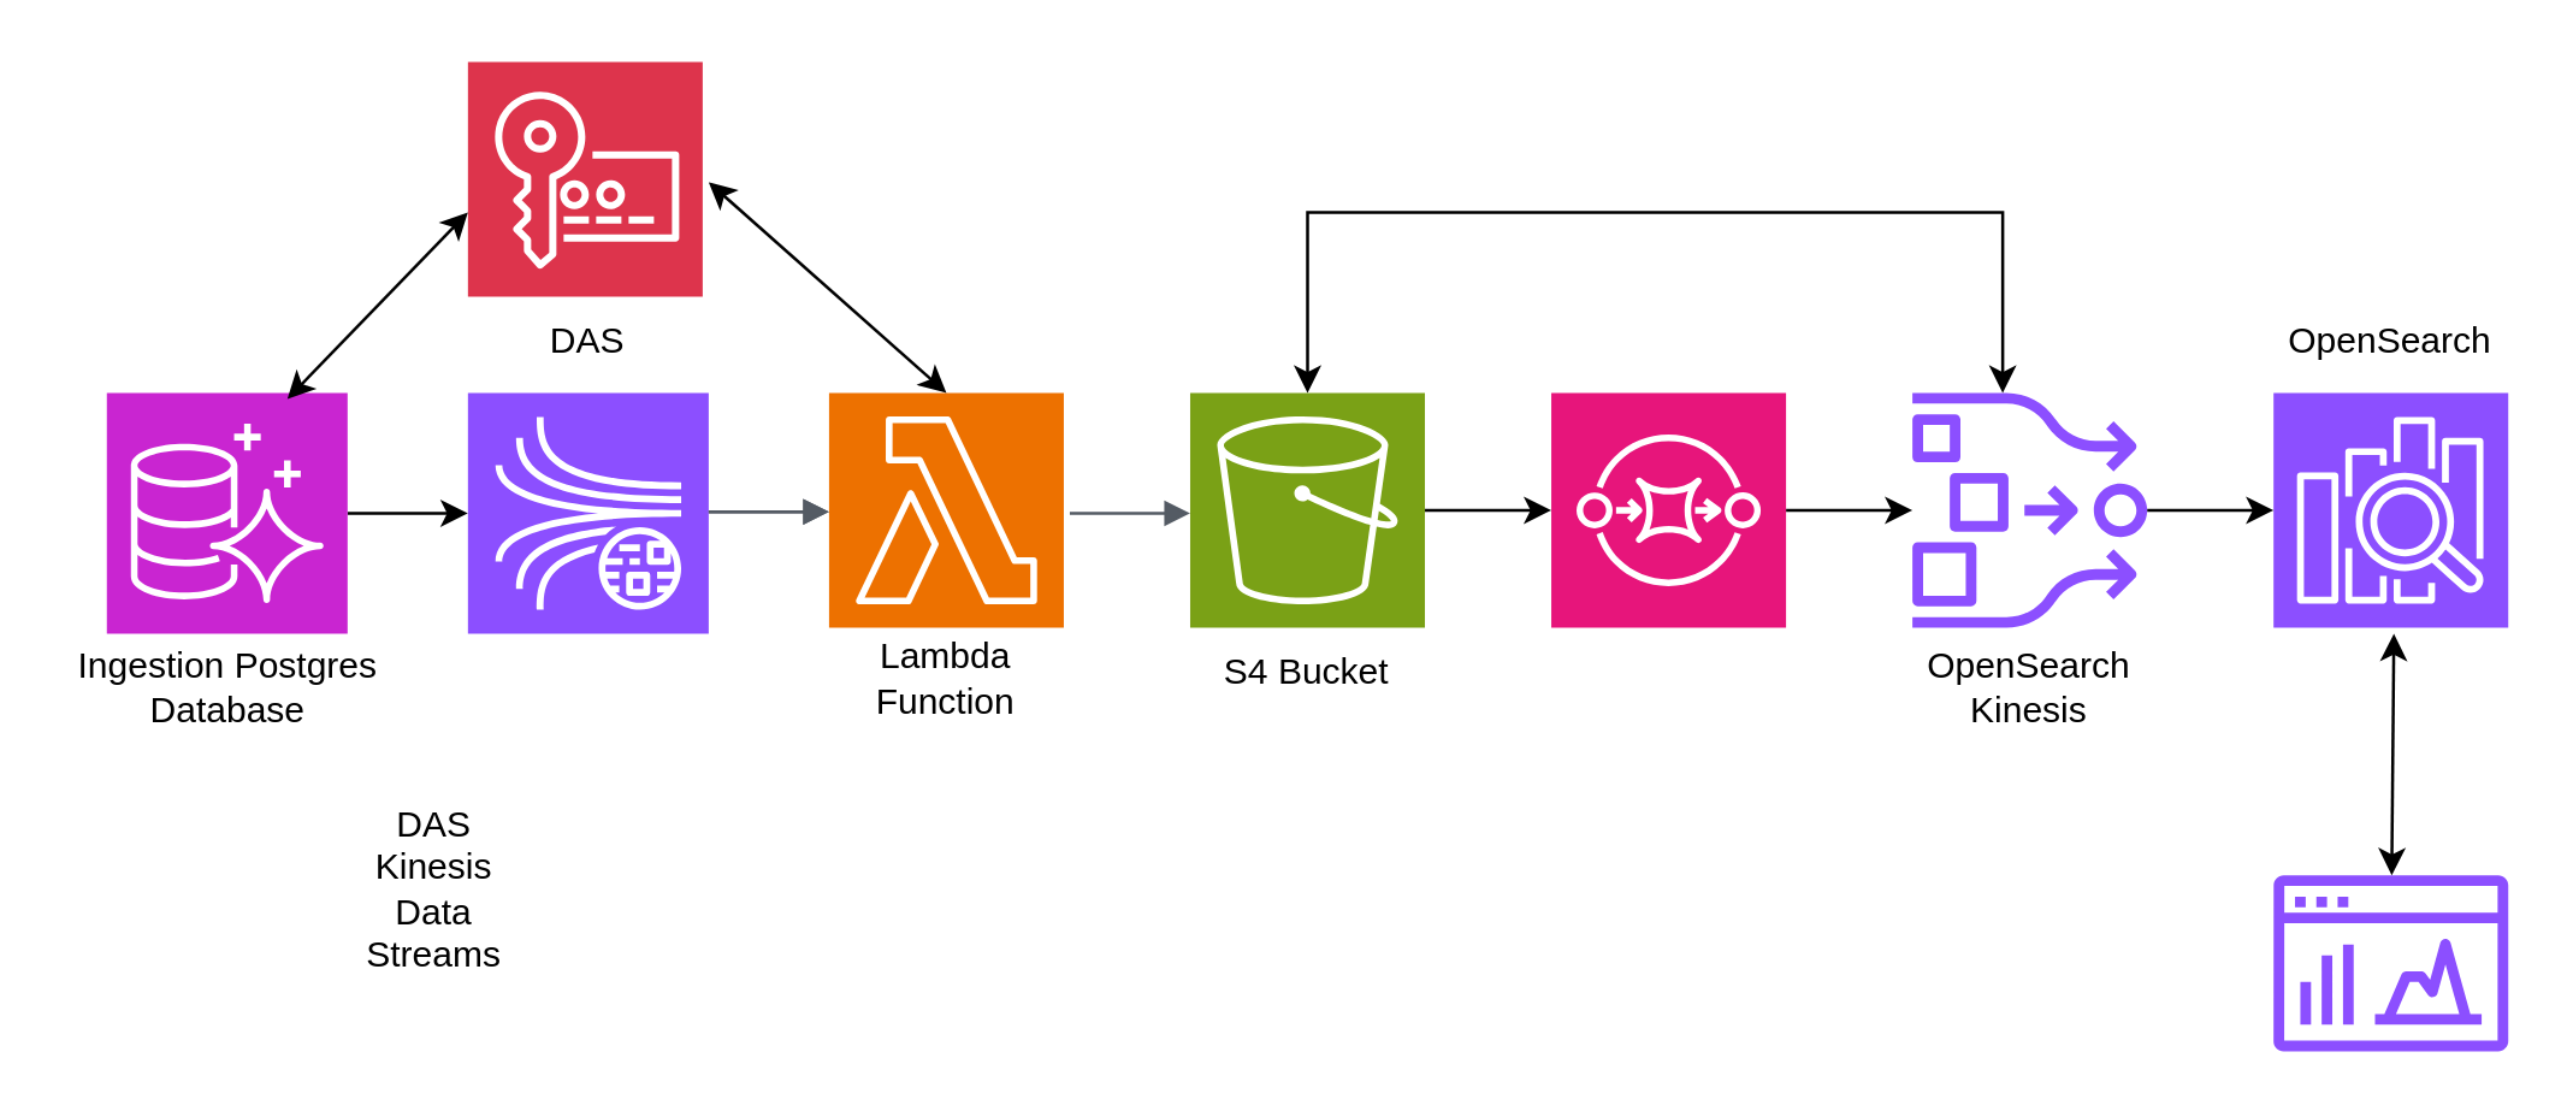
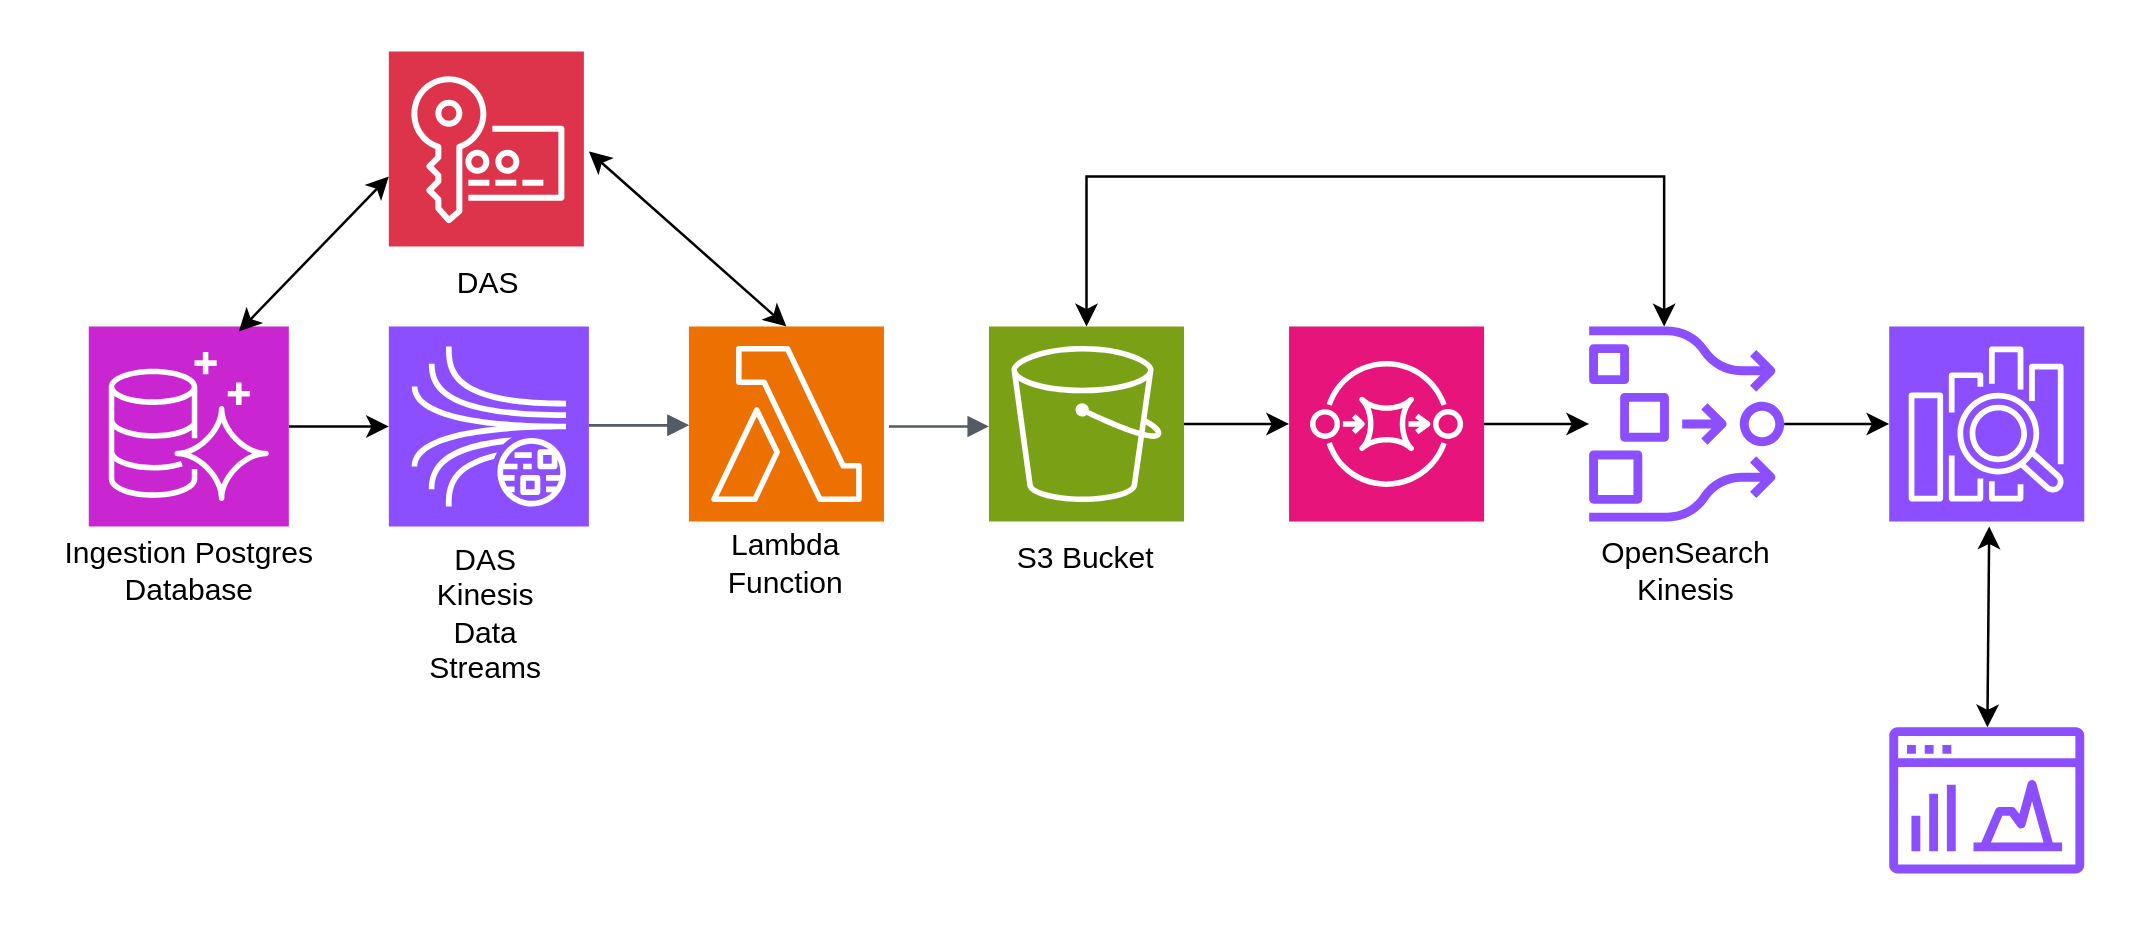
  <mxCell id="0" />
  <mxCell id="1" parent="0" />
  <mxCell id="2" value="" style="edgeStyle=orthogonalEdgeStyle;rounded=0;orthogonalLoop=1;jettySize=auto;html=1;" edge="1" parent="1" source="3" target="4"><mxGeometry relative="1" as="geometry" /></mxCell>
  <mxCell id="3" value="" style="sketch=0;points=[[0,0,0],[0.25,0,0],[0.5,0,0],[0.75,0,0],[1,0,0],[0,1,0],[0.25,1,0],[0.5,1,0],[0.75,1,0],[1,1,0],[0,0.25,0],[0,0.5,0],[0,0.75,0],[1,0.25,0],[1,0.5,0],[1,0.75,0]];outlineConnect=0;fontColor=#232F3E;fillColor=#C925D1;strokeColor=#ffffff;dashed=0;verticalLabelPosition=bottom;verticalAlign=top;align=center;html=1;fontSize=12;fontStyle=0;aspect=fixed;shape=mxgraph.aws4.resourceIcon;resIcon=mxgraph.aws4.aurora;" vertex="1" parent="1"><mxGeometry x="35" y="130" width="80" height="80" as="geometry" /></mxCell>
  <mxCell id="4" value="" style="sketch=0;points=[[0,0,0],[0.25,0,0],[0.5,0,0],[0.75,0,0],[1,0,0],[0,1,0],[0.25,1,0],[0.5,1,0],[0.75,1,0],[1,1,0],[0,0.25,0],[0,0.5,0],[0,0.75,0],[1,0.25,0],[1,0.5,0],[1,0.75,0]];outlineConnect=0;fontColor=#232F3E;fillColor=#8C4FFF;strokeColor=#ffffff;dashed=0;verticalLabelPosition=bottom;verticalAlign=top;align=center;html=1;fontSize=12;fontStyle=0;aspect=fixed;shape=mxgraph.aws4.resourceIcon;resIcon=mxgraph.aws4.kinesis_data_streams;" vertex="1" parent="1"><mxGeometry x="155" y="130" width="80" height="80" as="geometry" /></mxCell>
  <mxCell id="5" value="" style="sketch=0;points=[[0,0,0],[0.25,0,0],[0.5,0,0],[0.75,0,0],[1,0,0],[0,1,0],[0.25,1,0],[0.5,1,0],[0.75,1,0],[1,1,0],[0,0.25,0],[0,0.5,0],[0,0.75,0],[1,0.25,0],[1,0.5,0],[1,0.75,0]];outlineConnect=0;fontColor=#232F3E;fillColor=#ED7100;strokeColor=#ffffff;dashed=0;verticalLabelPosition=bottom;verticalAlign=top;align=center;html=1;fontSize=12;fontStyle=0;aspect=fixed;shape=mxgraph.aws4.resourceIcon;resIcon=mxgraph.aws4.lambda;" vertex="1" parent="1"><mxGeometry x="275" y="130" width="78" height="78" as="geometry" /></mxCell>
  <mxCell id="6" value="" style="edgeStyle=orthogonalEdgeStyle;rounded=0;orthogonalLoop=1;jettySize=auto;html=1;" edge="1" parent="1" source="7" target="9"><mxGeometry relative="1" as="geometry" /></mxCell>
  <mxCell id="7" value="" style="sketch=0;points=[[0,0,0],[0.25,0,0],[0.5,0,0],[0.75,0,0],[1,0,0],[0,1,0],[0.25,1,0],[0.5,1,0],[0.75,1,0],[1,1,0],[0,0.25,0],[0,0.5,0],[0,0.75,0],[1,0.25,0],[1,0.5,0],[1,0.75,0]];outlineConnect=0;fontColor=#232F3E;fillColor=#7AA116;strokeColor=#ffffff;dashed=0;verticalLabelPosition=bottom;verticalAlign=top;align=center;html=1;fontSize=12;fontStyle=0;aspect=fixed;shape=mxgraph.aws4.resourceIcon;resIcon=mxgraph.aws4.s3;" vertex="1" parent="1"><mxGeometry x="395" y="130" width="78" height="78" as="geometry" /></mxCell>
  <mxCell id="8" value="" style="edgeStyle=orthogonalEdgeStyle;rounded=0;orthogonalLoop=1;jettySize=auto;html=1;" edge="1" parent="1" source="9" target="11"><mxGeometry relative="1" as="geometry" /></mxCell>
  <mxCell id="9" value="" style="sketch=0;points=[[0,0,0],[0.25,0,0],[0.5,0,0],[0.75,0,0],[1,0,0],[0,1,0],[0.25,1,0],[0.5,1,0],[0.75,1,0],[1,1,0],[0,0.25,0],[0,0.5,0],[0,0.75,0],[1,0.25,0],[1,0.5,0],[1,0.75,0]];outlineConnect=0;fontColor=#232F3E;fillColor=#E7157B;strokeColor=#ffffff;dashed=0;verticalLabelPosition=bottom;verticalAlign=top;align=center;html=1;fontSize=12;fontStyle=0;aspect=fixed;shape=mxgraph.aws4.resourceIcon;resIcon=mxgraph.aws4.sqs;" vertex="1" parent="1"><mxGeometry x="515" y="130" width="78" height="78" as="geometry" /></mxCell>
  <mxCell id="10" value="" style="edgeStyle=orthogonalEdgeStyle;rounded=0;orthogonalLoop=1;jettySize=auto;html=1;" edge="1" parent="1" source="11" target="12"><mxGeometry relative="1" as="geometry" /></mxCell>
  <mxCell id="11" value="" style="sketch=0;outlineConnect=0;fontColor=#232F3E;gradientColor=none;fillColor=#8C4FFF;strokeColor=none;dashed=0;verticalLabelPosition=bottom;verticalAlign=top;align=center;html=1;fontSize=12;fontStyle=0;aspect=fixed;pointerEvents=1;shape=mxgraph.aws4.opensearch_ingestion;" vertex="1" parent="1"><mxGeometry x="635" y="130" width="78" height="78" as="geometry" /></mxCell>
  <mxCell id="12" value="" style="sketch=0;points=[[0,0,0],[0.25,0,0],[0.5,0,0],[0.75,0,0],[1,0,0],[0,1,0],[0.25,1,0],[0.5,1,0],[0.75,1,0],[1,1,0],[0,0.25,0],[0,0.5,0],[0,0.75,0],[1,0.25,0],[1,0.5,0],[1,0.75,0]];outlineConnect=0;fontColor=#232F3E;fillColor=#8C4FFF;strokeColor=#ffffff;dashed=0;verticalLabelPosition=bottom;verticalAlign=top;align=center;html=1;fontSize=12;fontStyle=0;aspect=fixed;shape=mxgraph.aws4.resourceIcon;resIcon=mxgraph.aws4.elasticsearch_service;" vertex="1" parent="1"><mxGeometry x="755" y="130" width="78" height="78" as="geometry" /></mxCell>
  <mxCell id="13" value="" style="edgeStyle=orthogonalEdgeStyle;html=1;endArrow=block;elbow=vertical;startArrow=none;endFill=1;strokeColor=#545B64;rounded=0;" edge="1" parent="1"><mxGeometry width="100" relative="1" as="geometry"><mxPoint x="235" y="169.5" as="sourcePoint" /><mxPoint x="275" y="169.5" as="targetPoint" /><Array as="points"><mxPoint x="235" y="169.5" /><mxPoint x="235" y="169.5" /></Array></mxGeometry></mxCell>
  <mxCell id="14" value="" style="edgeStyle=orthogonalEdgeStyle;html=1;endArrow=block;elbow=vertical;startArrow=none;endFill=1;strokeColor=#545B64;rounded=0;" edge="1" parent="1"><mxGeometry width="100" relative="1" as="geometry"><mxPoint x="235" y="169.5" as="sourcePoint" /><mxPoint x="275" y="169.5" as="targetPoint" /><Array as="points"><mxPoint x="235" y="169.5" /><mxPoint x="235" y="169.5" /></Array></mxGeometry></mxCell>
  <mxCell id="15" value="" style="edgeStyle=orthogonalEdgeStyle;html=1;endArrow=block;elbow=vertical;startArrow=none;endFill=1;strokeColor=#545B64;rounded=0;" edge="1" parent="1"><mxGeometry width="100" relative="1" as="geometry"><mxPoint x="355" y="170" as="sourcePoint" /><mxPoint x="395" y="170" as="targetPoint" /><Array as="points"><mxPoint x="355" y="170" /><mxPoint x="355" y="170" /></Array></mxGeometry></mxCell>
  <mxCell id="16" value="" style="endArrow=classic;startArrow=classic;html=1;rounded=0;entryX=0.5;entryY=0;entryDx=0;entryDy=0;entryPerimeter=0;edgeStyle=orthogonalEdgeStyle;" edge="1" parent="1" source="11" target="7"><mxGeometry width="50" height="50" relative="1" as="geometry"><mxPoint x="665" y="71" as="sourcePoint" /><mxPoint x="443.988" y="70" as="targetPoint" /><Array as="points"><mxPoint x="665" y="70" /><mxPoint x="434" y="70" /></Array></mxGeometry></mxCell>
  <mxCell id="17" value="" style="sketch=0;points=[[0,0,0],[0.25,0,0],[0.5,0,0],[0.75,0,0],[1,0,0],[0,1,0],[0.25,1,0],[0.5,1,0],[0.75,1,0],[1,1,0],[0,0.25,0],[0,0.5,0],[0,0.75,0],[1,0.25,0],[1,0.5,0],[1,0.75,0]];outlineConnect=0;fontColor=#232F3E;fillColor=#DD344C;strokeColor=#ffffff;dashed=0;verticalLabelPosition=bottom;verticalAlign=top;align=center;html=1;fontSize=12;fontStyle=0;aspect=fixed;shape=mxgraph.aws4.resourceIcon;resIcon=mxgraph.aws4.key_management_service;" vertex="1" parent="1"><mxGeometry x="155" y="20" width="78" height="78" as="geometry" /></mxCell>
  <mxCell id="18" value="" style="endArrow=classic;startArrow=classic;html=1;exitX=0.5;exitY=0;exitDx=0;exitDy=0;exitPerimeter=0;" edge="1" parent="1" source="5"><mxGeometry width="50" height="50" relative="1" as="geometry"><mxPoint x="275" y="120" as="sourcePoint" /><mxPoint x="235" y="60" as="targetPoint" /></mxGeometry></mxCell>
  <mxCell id="19" value="" style="endArrow=classic;startArrow=classic;html=1;exitX=0.5;exitY=0;exitDx=0;exitDy=0;exitPerimeter=0;entryX=0;entryY=0.5;entryDx=0;entryDy=0;entryPerimeter=0;" edge="1" parent="1"><mxGeometry width="50" height="50" relative="1" as="geometry"><mxPoint x="95" y="132" as="sourcePoint" /><mxPoint x="155" y="70" as="targetPoint" /></mxGeometry></mxCell>
  <mxCell id="20" value="" style="sketch=0;outlineConnect=0;fontColor=#232F3E;gradientColor=none;fillColor=#8C4FFF;strokeColor=none;dashed=0;verticalLabelPosition=bottom;verticalAlign=top;align=center;html=1;fontSize=12;fontStyle=0;aspect=fixed;pointerEvents=1;shape=mxgraph.aws4.opensearch_dashboards;" vertex="1" parent="1"><mxGeometry x="755" y="290" width="78" height="59" as="geometry" /></mxCell>
  <mxCell id="21" value="" style="endArrow=classic;startArrow=classic;html=1;rounded=0;" edge="1" parent="1" source="20"><mxGeometry width="50" height="50" relative="1" as="geometry"><mxPoint x="797" y="290" as="sourcePoint" /><mxPoint x="795" y="210" as="targetPoint" /></mxGeometry></mxCell>
  <mxCell id="22" value="Ingestion Postgres&lt;div&gt;Database&lt;/div&gt;" style="text;html=1;align=center;verticalAlign=middle;resizable=0;points=[];autosize=1;strokeColor=none;fillColor=none;" vertex="1" parent="1"><mxGeometry x="20" y="208" width="110" height="40" as="geometry" /></mxCell>
- <mxCell id="23" value="DAS Kinesis&lt;div&gt;Data Streams&lt;/div&gt;" style="text;html=1;align=center;verticalAlign=middle;whiteSpace=wrap;rounded=0;" vertex="1" parent="1"><mxGeometry x="114" y="270" width="60" height="50" as="geometry" /></mxCell>
+ <mxCell id="23" value="DAS Kinesis&lt;div&gt;Data Streams&lt;/div&gt;" style="text;html=1;align=center;verticalAlign=middle;whiteSpace=wrap;rounded=0;" vertex="1" parent="1"><mxGeometry x="164" y="220" width="60" height="50" as="geometry" /></mxCell>
  <mxCell id="24" value="DAS" style="text;html=1;align=center;verticalAlign=middle;whiteSpace=wrap;rounded=0;" vertex="1" parent="1"><mxGeometry x="165" y="98" width="60" height="30" as="geometry" /></mxCell>
  <mxCell id="25" value="Lambda&lt;div&gt;Function&lt;/div&gt;" style="text;html=1;align=center;verticalAlign=middle;whiteSpace=wrap;rounded=0;" vertex="1" parent="1"><mxGeometry x="284" y="210" width="60" height="30" as="geometry" /></mxCell>
- <mxCell id="26" value="S4 Bucket" style="text;html=1;align=center;verticalAlign=middle;whiteSpace=wrap;rounded=0;" vertex="1" parent="1"><mxGeometry x="404" y="208" width="60" height="30" as="geometry" /></mxCell>
+ <mxCell id="26" value="S3 Bucket" style="text;html=1;align=center;verticalAlign=middle;whiteSpace=wrap;rounded=0;" vertex="1" parent="1"><mxGeometry x="404" y="208" width="60" height="30" as="geometry" /></mxCell>
  <mxCell id="27" value="OpenSearch&lt;div&gt;Kinesis&lt;/div&gt;" style="text;html=1;align=center;verticalAlign=middle;whiteSpace=wrap;rounded=0;" vertex="1" parent="1"><mxGeometry x="644" y="213" width="60" height="30" as="geometry" /></mxCell>
- <mxCell id="28" value="OpenSearch" style="text;html=1;align=center;verticalAlign=middle;whiteSpace=wrap;rounded=0;" vertex="1" parent="1"><mxGeometry x="764" y="98" width="60" height="30" as="geometry" /></mxCell>
